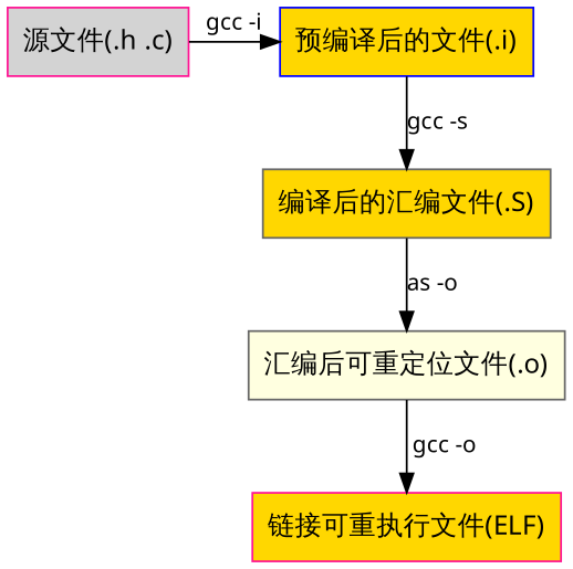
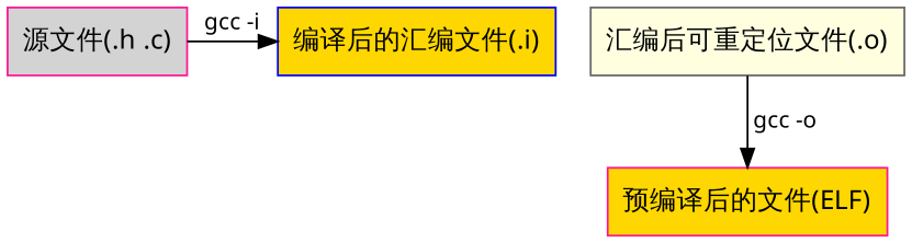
  digraph {
    node [color=deeppink fillcolor=gold fontname=FangSong shape=box style=filled]
    edge [fontname=FangSong fontsize=12]
    n1 [fillcolor=lightgrey label="源文件(.h .c)"]
-   n2 [color=blue label="预编译后的文件(.i)"]
-   n3 [color=gray40 label="编译后的汇编文件(.S)"]
+   n2 [color=blue label="编译后的汇编文件(.i)"]
    n4 [color=gray40 fillcolor=lightyellow label="汇编后可重定位文件(.o)"]
-   n5 [label="链接可重执行文件(ELF)"]
+   n5 [label="预编译后的文件(ELF)"]
    subgraph sub_1 {
      rank=same
      n1
      n2
    }
    n1 -> n2 [label="gcc -i"]
-   n2 -> n3 [label="gcc -s"]
-   n3 -> n4 [label="as -o"]
    n4 -> n5 [label=" gcc -o"]
  }
